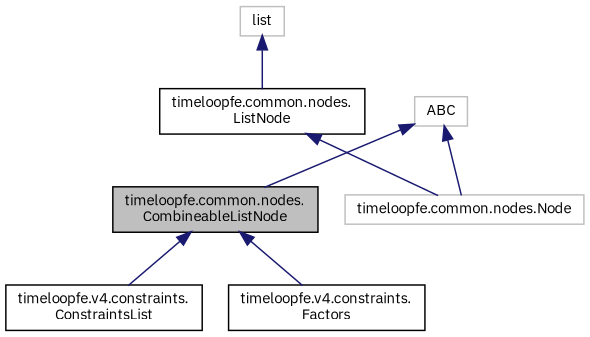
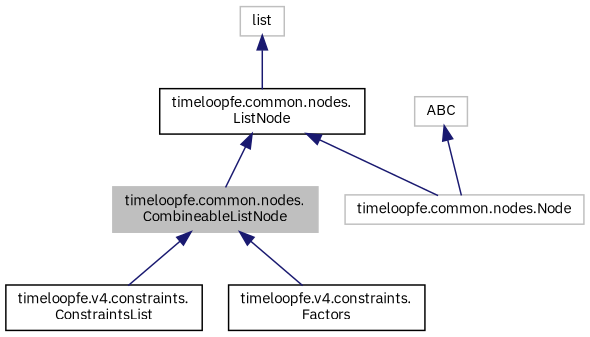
  digraph {
    fontname="IBM Plex Sans"
    rankdir=TB
    node [color=black fillcolor=white fontname="IBM Plex Sans" fontsize=10 shape=record style=filled]
    edge [color=midnightblue dir=back fontname="IBM Plex Sans" fontsize=10 labelfontname=Helvetica labelfontsize=10 style=solid]
-   n1 [fillcolor=grey75 fontcolor=black height=0.2 label="timeloopfe.common.nodes.\lCombineableListNode" width=0.4]
+   n1 [color=grey75 fillcolor=grey75 fontcolor=black height=0.2 label="timeloopfe.common.nodes.\lCombineableListNode" width=0.4]
    n2 [height=0.2 label="timeloopfe.v4.constraints.\lConstraintsList" width=0.4]
    n3 [height=0.2 label="timeloopfe.v4.constraints.\lFactors" width=0.4]
    n4 [height=0.2 label="timeloopfe.common.nodes.\lListNode" width=0.4]
    n5 [color=grey75 height=0.2 label="timeloopfe.common.nodes.Node" width=0.4]
    n6 [color=grey75 height=0.2 label=ABC width=0.4]
    n7 [color=grey75 height=0.2 label=list width=0.4]
    n1 -> n2
    n1 -> n3
-   n6 -> n1
+   n4 -> n1
    n4 -> n5
    n6 -> n5
    n7 -> n4
  }
